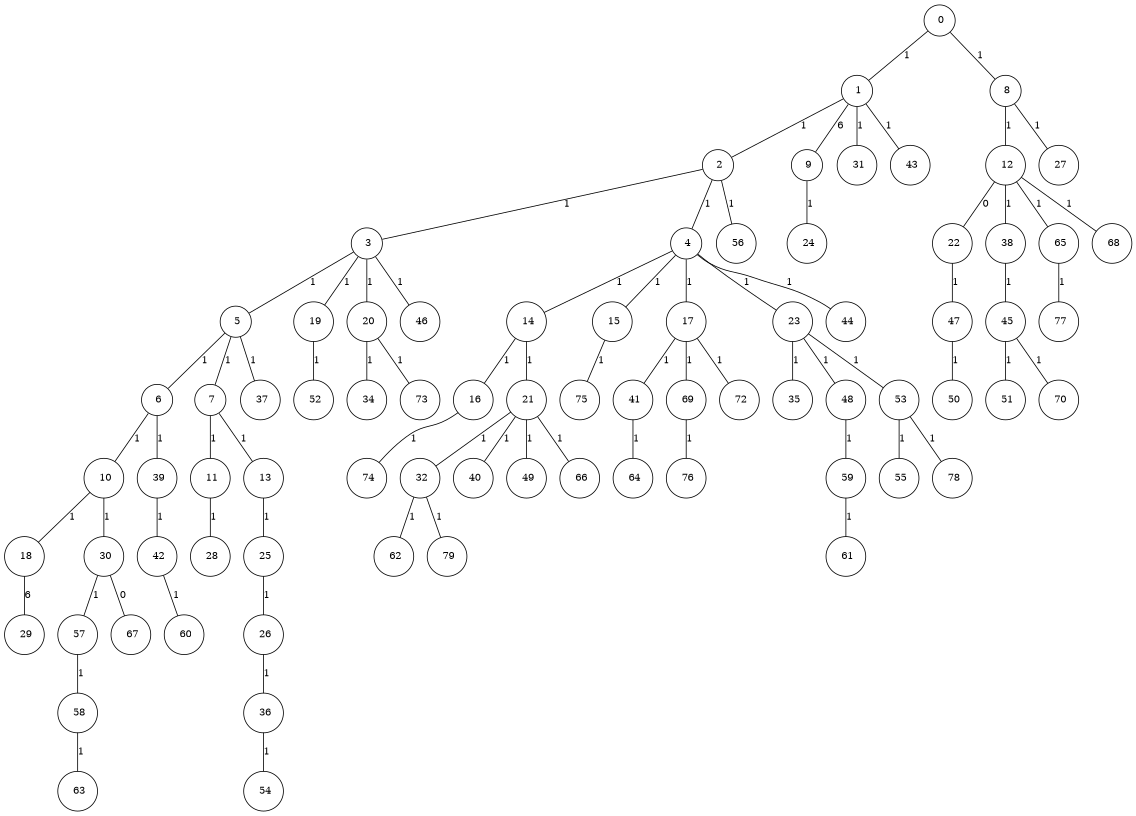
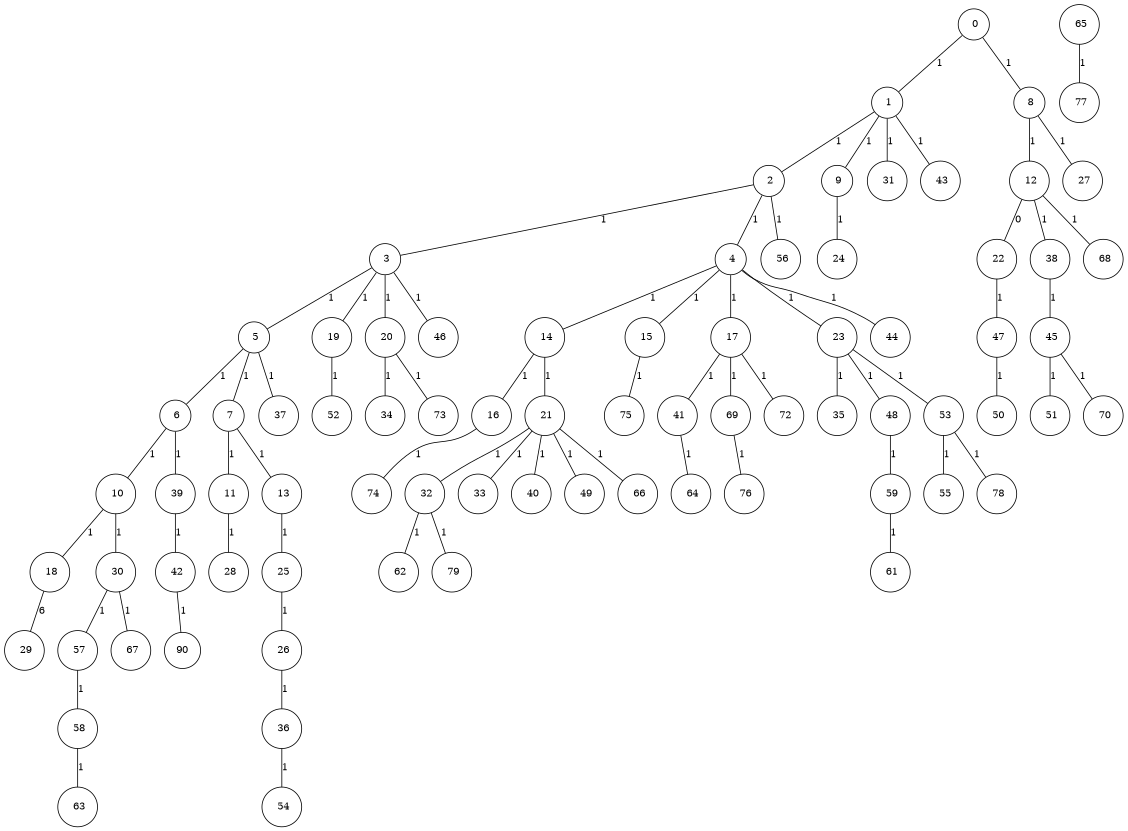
  graph {
    fixedsize="true;"
    node [color=black fontsize=12 hight=.12 shape=circle]
    edge [fontsize=12]
    n1 [label=" 0" width=.12]
    n2 [label=" 1" width=.12]
    n3 [label=" 8" width=.12]
    n4 [label=" 2" width=.12]
    n5 [label=" 9" width=.12]
    n6 [label=" 31" width=.12]
    n7 [label=" 43" width=.12]
    n8 [label=" 12" width=.12]
    n9 [label=" 27" width=.12]
    n10 [label=" 3" width=.12]
    n11 [label=" 4" width=.12]
    n12 [label=" 56" width=.12]
    n13 [label=" 24" width=.12]
    n14 [label=" 5" width=.12]
    n15 [label=" 19" width=.12]
    n16 [label=" 20" width=.12]
    n17 [label=" 46" width=.12]
    n18 [label=" 14" width=.12]
    n19 [label=" 15" width=.12]
    n20 [label=" 17" width=.12]
    n21 [label=" 23" width=.12]
    n22 [label=" 44" width=.12]
    n23 [label=" 6" width=.12]
    n24 [label=" 7" width=.12]
    n25 [label=" 37" width=.12]
    n26 [label=" 52" width=.12]
    n27 [label=" 34" width=.12]
    n28 [label=" 73" width=.12]
    n29 [label=" 16" width=.12]
    n30 [label=" 21" width=.12]
    n31 [label=" 75" width=.12]
    n32 [label=" 41" width=.12]
    n33 [label=" 69" width=.12]
    n34 [label=" 72" width=.12]
    n35 [label=" 35" width=.12]
    n36 [label=" 48" width=.12]
    n37 [label=" 53" width=.12]
    n38 [label=" 10" width=.12]
    n39 [label=" 39" width=.12]
    n40 [label=" 11" width=.12]
    n41 [label=" 13" width=.12]
    n42 [label=" 18" width=.12]
    n43 [label=" 30" width=.12]
    n44 [label=" 42" width=.12]
    n45 [label=" 28" width=.12]
    n46 [label=" 25" width=.12]
    n47 [label=" 22" width=.12]
    n48 [label=" 38" width=.12]
    n49 [label=" 65" width=.12]
    n50 [label=" 68" width=.12]
    n51 [label=" 29" width=.12]
    n52 [label=" 57" width=.12]
    n53 [label=" 67" width=.12]
    n54 [label=" 47" width=.12]
    n55 [label=" 45" width=.12]
    n56 [label=" 77" width=.12]
    n57 [label=" 26" width=.12]
    n58 [label=" 74" width=.12]
    n59 [label=" 32" width=.12]
+   n60 [label=" 33" width=.12]
    n61 [label=" 40" width=.12]
    n62 [label=" 49" width=.12]
    n63 [label=" 66" width=.12]
    n64 [label=" 64" width=.12]
    n65 [label=" 76" width=.12]
    n66 [label=" 62" width=.12]
    n67 [label=" 79" width=.12]
    n68 [label=" 50" width=.12]
    n69 [label=" 59" width=.12]
    n70 [label=" 55" width=.12]
    n71 [label=" 78" width=.12]
    n72 [label=" 36" width=.12]
    n73 [label=" 54" width=.12]
    n74 [label=" 58" width=.12]
    n75 [label=" 51" width=.12]
    n76 [label=" 70" width=.12]
-   n77 [label=" 60" width=.12]
+   n77 [label=90 width=.12]
    n78 [label=" 61" width=.12]
    n79 [label=" 63" width=.12]
    n1 -- n2 [label=1]
    n1 -- n3 [label=1]
    n2 -- n4 [label=1]
-   n2 -- n5 [label=6]
+   n2 -- n5 [label=1]
    n2 -- n6 [label=1]
    n2 -- n7 [label=1]
    n3 -- n8 [label=1]
    n3 -- n9 [label=1]
    n4 -- n10 [label=1]
    n4 -- n11 [label=1]
    n4 -- n12 [label=1]
    n5 -- n13 [label=1]
    n8 -- n47 [label=0]
    n8 -- n48 [label=1]
-   n8 -- n49 [label=1]
    n8 -- n50 [label=1]
    n10 -- n14 [label=1]
    n10 -- n15 [label=1]
    n10 -- n16 [label=1]
    n10 -- n17 [label=1]
    n11 -- n18 [label=1]
    n11 -- n19 [label=1]
    n11 -- n20 [label=1]
    n11 -- n21 [label=1]
    n11 -- n22 [label=1]
    n14 -- n23 [label=1]
    n14 -- n24 [label=1]
    n14 -- n25 [label=1]
    n15 -- n26 [label=1]
    n16 -- n27 [label=1]
    n16 -- n28 [label=1]
    n18 -- n29 [label=1]
    n18 -- n30 [label=1]
    n19 -- n31 [label=1]
    n20 -- n32 [label=1]
    n20 -- n33 [label=1]
    n20 -- n34 [label=1]
    n21 -- n35 [label=1]
    n21 -- n36 [label=1]
    n21 -- n37 [label=1]
    n23 -- n38 [label=1]
    n23 -- n39 [label=1]
    n24 -- n40 [label=1]
    n24 -- n41 [label=1]
    n29 -- n58 [label=1]
    n30 -- n59 [label=1]
+   n30 -- n60 [label=1]
    n30 -- n61 [label=1]
    n30 -- n62 [label=1]
    n30 -- n63 [label=1]
    n32 -- n64 [label=1]
    n33 -- n65 [label=1]
    n36 -- n69 [label=1]
    n37 -- n70 [label=1]
    n37 -- n71 [label=1]
    n38 -- n42 [label=1]
    n38 -- n43 [label=1]
    n39 -- n44 [label=1]
    n40 -- n45 [label=1]
    n41 -- n46 [label=1]
    n42 -- n51 [label=6]
    n43 -- n52 [label=1]
-   n43 -- n53 [label=0]
+   n43 -- n53 [label=1]
    n44 -- n77 [label=1]
    n46 -- n57 [label=1]
    n47 -- n54 [label=1]
    n48 -- n55 [label=1]
    n49 -- n56 [label=1]
    n52 -- n74 [label=1]
    n54 -- n68 [label=1]
    n55 -- n75 [label=1]
    n55 -- n76 [label=1]
    n57 -- n72 [label=1]
    n59 -- n66 [label=1]
    n59 -- n67 [label=1]
    n69 -- n78 [label=1]
    n72 -- n73 [label=1]
    n74 -- n79 [label=1]
  }
